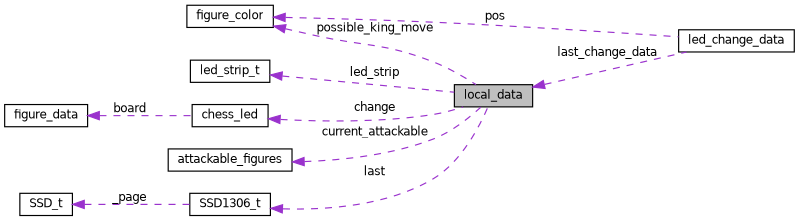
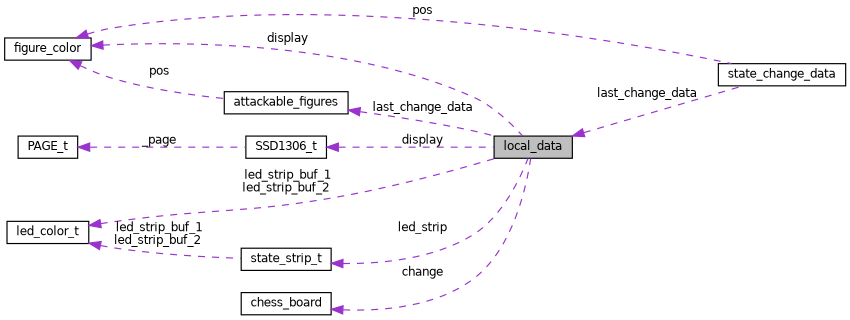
  digraph {
    rankdir=LR
    node [color=black fillcolor=white fontname=Helvetica fontsize=10 shape=record style=filled]
    edge [color=darkorchid3 dir=back fontname=Helvetica fontsize=10 labelfontname=Helvetica labelfontsize=10 style=dashed]
    n1 [fillcolor=grey75 fontcolor=black height=0.2 label=local_data width=0.4]
-   n2 [height=0.2 label=led_change_data width=0.4]
-   n3 [height=0.2 label=led_strip_t width=0.4]
-   n5 [height=0.2 label=chess_led width=0.4]
-   n6 [height=0.2 label=figure_data width=0.4]
+   n2 [height=0.2 label=state_change_data width=0.4]
+   n3 [height=0.2 label=state_strip_t width=0.4]
+   n4 [height=0.2 label=led_color_t width=0.4]
+   n5 [height=0.2 label=chess_board width=0.4]
    n7 [height=0.2 label=attackable_figures width=0.4]
    n8 [height=0.2 label=figure_color width=0.4]
    n9 [height=0.2 label=SSD1306_t width=0.4]
-   n10 [height=0.2 label=SSD_t width=0.4]
+   n10 [height=0.2 label=PAGE_t width=0.4]
    n1 -> n2 [label=" last_change_data"]
    n3 -> n1 [label=" led_strip"]
+   n4 -> n1 [label=" led_strip_buf_1\nled_strip_buf_2"]
+   n4 -> n3 [label=" led_strip_buf_1\nled_strip_buf_2"]
    n5 -> n1 [label=" change"]
-   n6 -> n5 [label=" board"]
-   n7 -> n1 [label=" current_attackable"]
-   n8 -> n1 [label=" possible_king_move"]
+   n7 -> n1 [label=" last_change_data"]
+   n8 -> n1 [label=" display"]
    n8 -> n2 [label=" pos"]
-   n9 -> n1 [label=" last"]
+   n8 -> n7 [label=" pos"]
+   n9 -> n1 [label=" display"]
    n10 -> n9 [label=" _page"]
  }
